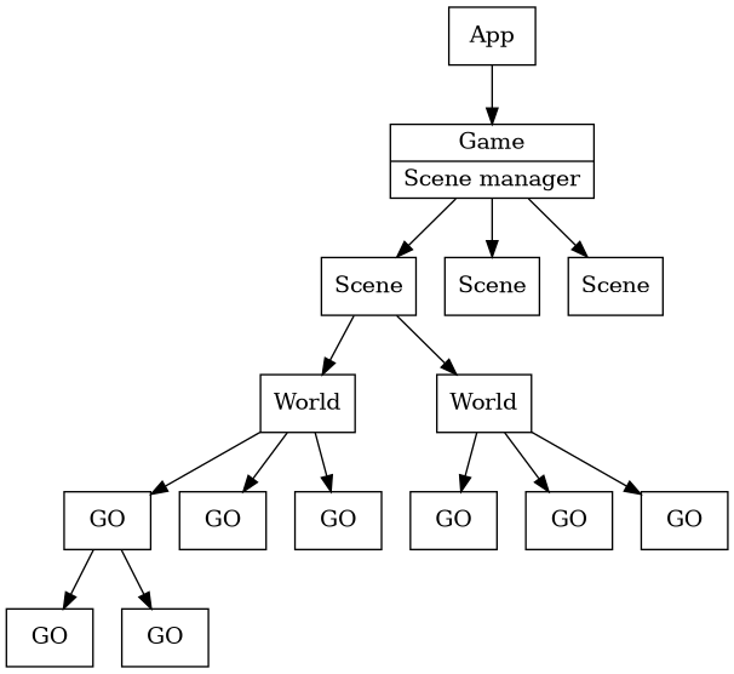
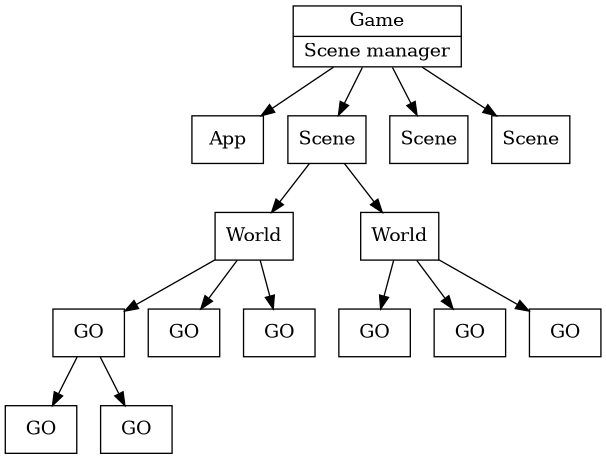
  digraph {
    rankdir=TD
    splines=line
    node [shape=record]
    n1 [label="{Game|Scene manager}"]
    App
    n3 [label=Scene]
    n4 [label=Scene]
    n5 [label=Scene]
    n6 [label=World]
    n7 [label=World]
    n8 [label=GO]
    n9 [label=GO]
    n10 [label=GO]
    n11 [label=GO]
    n12 [label=GO]
    n13 [label=GO]
    n14 [label=GO]
    n15 [label=GO]
    n1 -> n3
    n1 -> n4
    n1 -> n5
-   App -> n1
+   n1 -> App
    n3 -> n6
    n3 -> n7
    n6 -> n8
    n6 -> n9
    n6 -> n10
    n7 -> n11
    n7 -> n12
    n7 -> n13
    n8 -> n14
    n8 -> n15
  }
